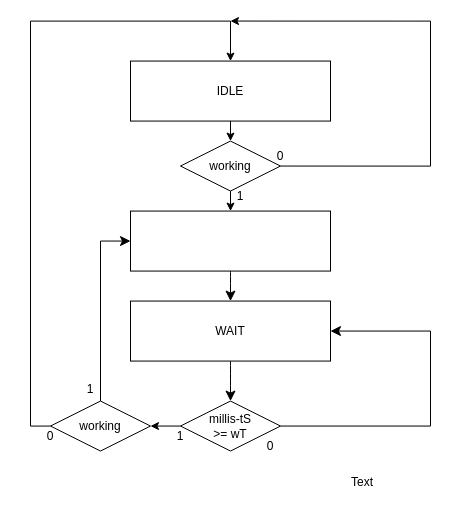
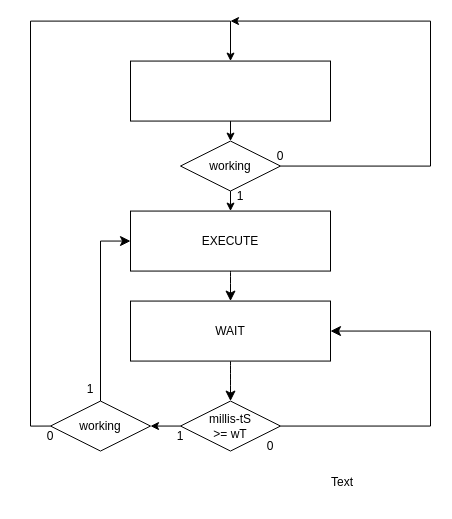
  <mxCell id="0" />
  <mxCell id="1" parent="0" />
  <mxCell id="2" style="edgeStyle=none;curved=1;rounded=0;orthogonalLoop=1;jettySize=auto;html=1;exitX=0.5;exitY=1;exitDx=0;exitDy=0;entryX=0.5;entryY=0;entryDx=0;entryDy=0;fontSize=12;startSize=8;endSize=8;" edge="1" parent="1" source="3" target="6"><mxGeometry relative="1" as="geometry" /></mxCell>
  <mxCell id="3" value="" style="rounded=0;whiteSpace=wrap;html=1;" vertex="1" parent="1"><mxGeometry x="130" y="210.556" width="200" height="60" as="geometry" /></mxCell>
+ <mxCell id="4" value="EXECUTE" style="text;html=1;align=center;verticalAlign=middle;whiteSpace=wrap;rounded=0;" vertex="1" parent="1"><mxGeometry x="200" y="225.556" width="60" height="30" as="geometry" /></mxCell>
  <mxCell id="5" style="edgeStyle=none;curved=1;rounded=0;orthogonalLoop=1;jettySize=auto;html=1;exitX=0.5;exitY=1;exitDx=0;exitDy=0;entryX=0.5;entryY=0;entryDx=0;entryDy=0;fontSize=12;startSize=8;endSize=8;" edge="1" parent="1" source="6" target="9"><mxGeometry relative="1" as="geometry" /></mxCell>
  <mxCell id="6" value="" style="rounded=0;whiteSpace=wrap;html=1;" vertex="1" parent="1"><mxGeometry x="130" y="300.556" width="200" height="60" as="geometry" /></mxCell>
  <mxCell id="7" value="WAIT" style="text;html=1;align=center;verticalAlign=middle;whiteSpace=wrap;rounded=0;" vertex="1" parent="1"><mxGeometry x="200" y="315.556" width="60" height="30" as="geometry" /></mxCell>
  <mxCell id="8" style="edgeStyle=none;curved=0;rounded=0;orthogonalLoop=1;jettySize=auto;html=1;entryX=1;entryY=0.5;entryDx=0;entryDy=0;fontSize=12;startSize=8;endSize=8;exitX=1;exitY=0.5;exitDx=0;exitDy=0;" edge="1" parent="1" source="9" target="6"><mxGeometry relative="1" as="geometry"><mxPoint x="300" y="400.556" as="sourcePoint" /><mxPoint x="390" y="235.556" as="targetPoint" /><Array as="points"><mxPoint x="430" y="425.556" /><mxPoint x="430" y="330.556" /></Array></mxGeometry></mxCell>
  <mxCell id="9" value="" style="rhombus;whiteSpace=wrap;html=1;" vertex="1" parent="1"><mxGeometry x="180" y="400.556" width="100" height="50" as="geometry" /></mxCell>
  <mxCell id="10" style="edgeStyle=orthogonalEdgeStyle;rounded=0;orthogonalLoop=1;jettySize=auto;html=1;exitX=0.5;exitY=1;exitDx=0;exitDy=0;entryX=0.5;entryY=0;entryDx=0;entryDy=0;" edge="1" parent="1" source="11" target="25"><mxGeometry relative="1" as="geometry" /></mxCell>
  <mxCell id="11" value="" style="rounded=0;whiteSpace=wrap;html=1;" vertex="1" parent="1"><mxGeometry x="130" y="60.556" width="200" height="60" as="geometry" /></mxCell>
- <mxCell id="12" value="IDLE" style="text;html=1;align=center;verticalAlign=middle;whiteSpace=wrap;rounded=0;" vertex="1" parent="1"><mxGeometry x="200" y="75.556" width="60" height="30" as="geometry" /></mxCell>
  <mxCell id="13" value="millis-tS &amp;gt;= wT" style="text;html=1;align=center;verticalAlign=middle;whiteSpace=wrap;rounded=0;" vertex="1" parent="1"><mxGeometry x="200" y="410.556" width="60" height="30" as="geometry" /></mxCell>
  <mxCell id="14" value="0" style="text;html=1;align=center;verticalAlign=middle;whiteSpace=wrap;rounded=0;" vertex="1" parent="1"><mxGeometry x="240" y="430.556" width="60" height="30" as="geometry" /></mxCell>
  <mxCell id="15" value="1" style="text;html=1;align=center;verticalAlign=middle;whiteSpace=wrap;rounded=0;" vertex="1" parent="1"><mxGeometry x="150" y="420.556" width="60" height="30" as="geometry" /></mxCell>
  <mxCell id="16" style="edgeStyle=orthogonalEdgeStyle;rounded=0;orthogonalLoop=1;jettySize=auto;html=1;exitX=0;exitY=0.5;exitDx=0;exitDy=0;entryX=0.5;entryY=0;entryDx=0;entryDy=0;" edge="1" parent="1" source="18" target="11"><mxGeometry relative="1" as="geometry"><mxPoint x="147" y="57.556" as="targetPoint" /><Array as="points"><mxPoint x="30" y="425.556" /><mxPoint x="30" y="20.556" /><mxPoint x="230" y="20.556" /></Array></mxGeometry></mxCell>
  <mxCell id="17" style="edgeStyle=none;curved=0;rounded=0;orthogonalLoop=1;jettySize=auto;html=1;exitX=0.5;exitY=0;exitDx=0;exitDy=0;entryX=0;entryY=0.5;entryDx=0;entryDy=0;fontSize=12;startSize=8;endSize=8;" edge="1" parent="1" source="18" target="3"><mxGeometry relative="1" as="geometry"><Array as="points"><mxPoint x="100" y="240.556" /></Array></mxGeometry></mxCell>
  <mxCell id="18" value="" style="rhombus;whiteSpace=wrap;html=1;" vertex="1" parent="1"><mxGeometry x="50" y="400.556" width="100" height="50" as="geometry" /></mxCell>
  <mxCell id="19" value="working" style="text;html=1;align=center;verticalAlign=middle;whiteSpace=wrap;rounded=0;" vertex="1" parent="1"><mxGeometry x="70" y="410.556" width="60" height="30" as="geometry" /></mxCell>
  <mxCell id="20" value="1&lt;div&gt;&lt;br&gt;&lt;/div&gt;" style="text;html=1;align=center;verticalAlign=middle;whiteSpace=wrap;rounded=0;" vertex="1" parent="1"><mxGeometry x="60" y="380.556" width="60" height="30" as="geometry" /></mxCell>
  <mxCell id="21" value="0" style="text;html=1;align=center;verticalAlign=middle;whiteSpace=wrap;rounded=0;" vertex="1" parent="1"><mxGeometry x="20" y="420.556" width="60" height="30" as="geometry" /></mxCell>
  <mxCell id="22" style="edgeStyle=orthogonalEdgeStyle;rounded=0;orthogonalLoop=1;jettySize=auto;html=1;exitX=0;exitY=0.5;exitDx=0;exitDy=0;entryX=1;entryY=0.5;entryDx=0;entryDy=0;" edge="1" parent="1" source="9" target="18"><mxGeometry relative="1" as="geometry" /></mxCell>
  <mxCell id="23" style="edgeStyle=orthogonalEdgeStyle;rounded=0;orthogonalLoop=1;jettySize=auto;html=1;exitX=0.5;exitY=1;exitDx=0;exitDy=0;entryX=0.5;entryY=0;entryDx=0;entryDy=0;" edge="1" parent="1" source="25" target="3"><mxGeometry relative="1" as="geometry" /></mxCell>
  <mxCell id="24" style="edgeStyle=orthogonalEdgeStyle;rounded=0;orthogonalLoop=1;jettySize=auto;html=1;exitX=1;exitY=0.5;exitDx=0;exitDy=0;" edge="1" parent="1" source="25"><mxGeometry relative="1" as="geometry"><mxPoint x="230" y="20.556" as="targetPoint" /><Array as="points"><mxPoint x="430" y="165.556" /><mxPoint x="430" y="20.556" /></Array></mxGeometry></mxCell>
  <mxCell id="25" value="" style="rhombus;whiteSpace=wrap;html=1;" vertex="1" parent="1"><mxGeometry x="180" y="140.556" width="100" height="50" as="geometry" /></mxCell>
  <mxCell id="26" value="1" style="text;html=1;align=center;verticalAlign=middle;whiteSpace=wrap;rounded=0;" vertex="1" parent="1"><mxGeometry x="210" y="180.556" width="60" height="30" as="geometry" /></mxCell>
  <mxCell id="27" value="working" style="text;html=1;align=center;verticalAlign=middle;whiteSpace=wrap;rounded=0;" vertex="1" parent="1"><mxGeometry x="200" y="150.556" width="60" height="30" as="geometry" /></mxCell>
  <mxCell id="28" value="0" style="text;html=1;align=center;verticalAlign=middle;whiteSpace=wrap;rounded=0;" vertex="1" parent="1"><mxGeometry x="250" y="140.556" width="60" height="30" as="geometry" /></mxCell>
- <mxCell id="29" value="Text" style="text;html=1;whiteSpace=wrap;strokeColor=none;fillColor=none;align=center;verticalAlign=middle;rounded=0;" vertex="1" parent="1"><mxGeometry x="332" y="467" width="60" height="30" as="geometry" /></mxCell>
+ <mxCell id="29" value="Text" style="text;html=1;whiteSpace=wrap;strokeColor=none;fillColor=none;align=center;verticalAlign=middle;rounded=0;" vertex="1" parent="1"><mxGeometry x="312" y="467" width="60" height="30" as="geometry" /></mxCell>
